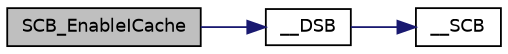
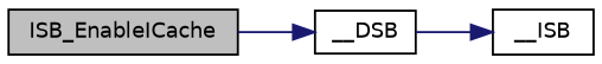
  digraph {
    rankdir=LR
    node [color=black fillcolor=white fontname=Helvetica fontsize=10 shape=record style=filled]
    edge [color=midnightblue fontname=Helvetica fontsize=10 labelfontname=Helvetica labelfontsize=10 style=solid]
-   n1 [fillcolor=grey75 fontcolor=black height=0.2 label=SCB_EnableICache width=0.4]
+   n1 [fillcolor=grey75 fontcolor=black height=0.2 label=ISB_EnableICache width=0.4]
    n2 [height=0.2 label=__DSB width=0.4]
-   n3 [height=0.2 label=__SCB width=0.4]
+   n3 [height=0.2 label=__ISB width=0.4]
    n1 -> n2
    n2 -> n3
  }
